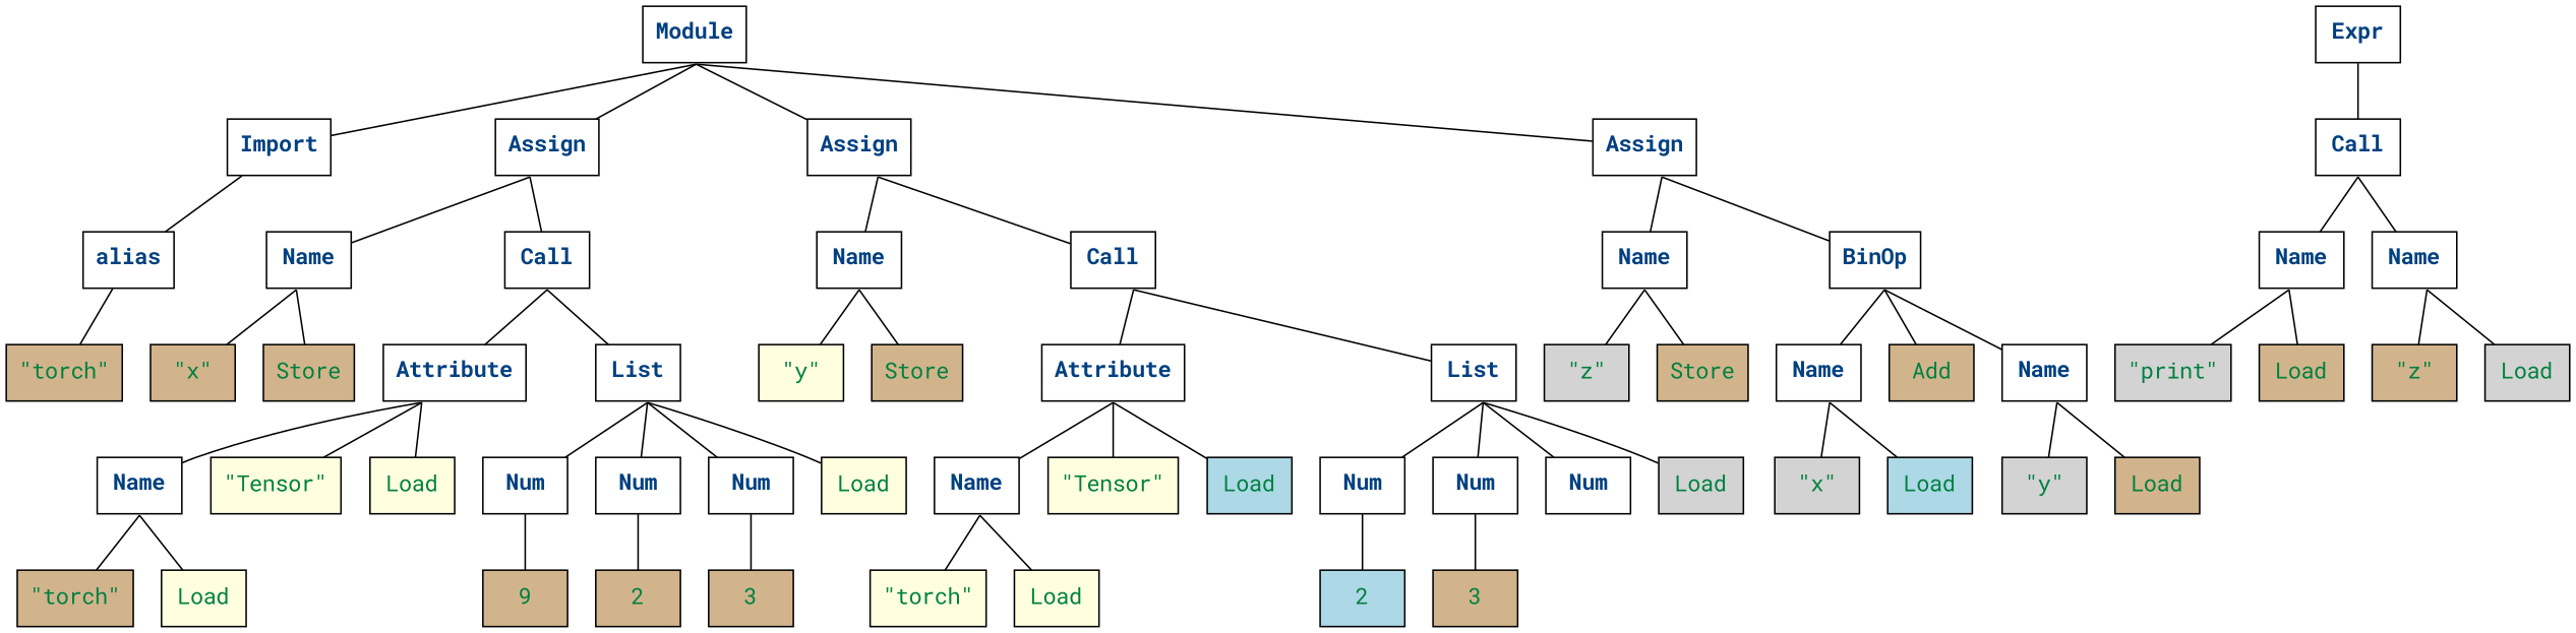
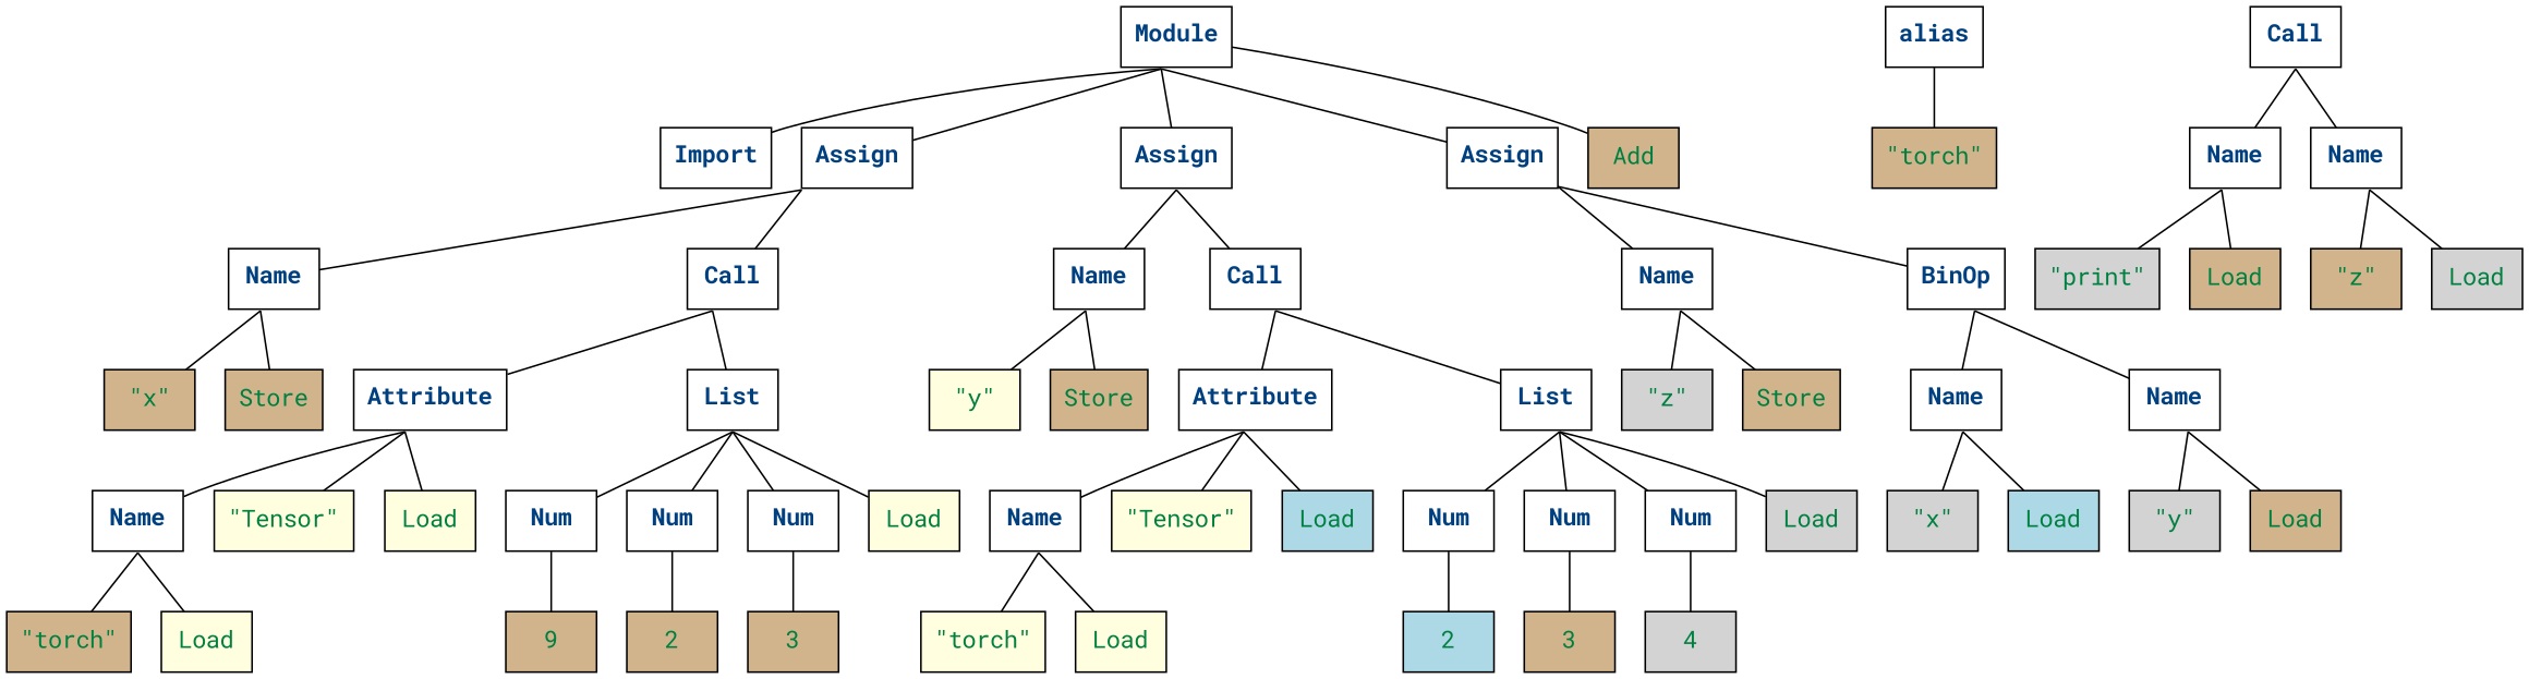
  graph {
    fontname="Roboto Mono"
    node [fontcolor="#008040" fontname="Roboto Mono" shape=box style=filled]
    edge [fontname="Roboto Mono" sametail=t0]
    n1 [fontcolor="#004080" label=<<B>Module</B>> style=""]
    n2 [fontcolor="#004080" label=<<B>Import</B>> style=""]
    n3 [fontcolor="#004080" label=<<B>Assign</B>> style=""]
    n4 [fontcolor="#004080" label=<<B>Assign</B>> style=""]
    n5 [fontcolor="#004080" label=<<B>Assign</B>> style=""]
    n6 [fontcolor="#004080" label=<<B>alias</B>> style=""]
    n7 [fontcolor="#004080" label=<<B>Name</B>> style=""]
    n8 [fontcolor="#004080" label=<<B>Call</B>> style=""]
    n9 [fontcolor="#004080" label=<<B>Name</B>> style=""]
    n10 [fontcolor="#004080" label=<<B>Call</B>> style=""]
    n11 [fontcolor="#004080" label=<<B>Name</B>> style=""]
    n12 [fontcolor="#004080" label=<<B>BinOp</B>> style=""]
-   n13 [fontcolor="#004080" label=<<B>Expr</B>> style=""]
    n14 [fontcolor="#004080" label=<<B>Call</B>> style=""]
    n15 [fillcolor=tan label="\"torch\""]
    n16 [fillcolor=tan label="\"x\""]
    n17 [fillcolor=tan label=Store]
    n18 [fontcolor="#004080" label=<<B>Attribute</B>> style=""]
    n19 [fontcolor="#004080" label=<<B>List</B>> style=""]
    n20 [fontcolor="#004080" label=<<B>Name</B>> style=""]
    n21 [fillcolor=lightyellow label="\"Tensor\""]
    n22 [fillcolor=lightyellow label=Load]
    n23 [fontcolor="#004080" label=<<B>Num</B>> style=""]
    n24 [fontcolor="#004080" label=<<B>Num</B>> style=""]
    n25 [fontcolor="#004080" label=<<B>Num</B>> style=""]
    n26 [fillcolor=lightyellow label=Load]
    n27 [fillcolor=tan label="\"torch\""]
    n28 [fillcolor=lightyellow label=Load]
    n29 [fillcolor=tan label=9]
    n30 [fillcolor=tan label=2]
    n31 [fillcolor=tan label=3]
    n32 [fillcolor=lightyellow label="\"y\""]
    n33 [fillcolor=tan label=Store]
    n34 [fontcolor="#004080" label=<<B>Attribute</B>> style=""]
    n35 [fontcolor="#004080" label=<<B>List</B>> style=""]
    n36 [fontcolor="#004080" label=<<B>Name</B>> style=""]
    n37 [fillcolor=lightyellow label="\"Tensor\""]
    n38 [fillcolor=lightblue label=Load]
    n39 [fontcolor="#004080" label=<<B>Num</B>> style=""]
    n40 [fontcolor="#004080" label=<<B>Num</B>> style=""]
    n41 [fontcolor="#004080" label=<<B>Num</B>> style=""]
    n42 [fillcolor=lightgrey label=Load]
    n43 [fillcolor=lightyellow label="\"torch\""]
    n44 [fillcolor=lightyellow label=Load]
    n45 [fillcolor=lightblue label=2]
    n46 [fillcolor=tan label=3]
+   n47 [fillcolor=lightgrey label=4]
    n48 [fillcolor=lightgrey label="\"z\""]
    n49 [fillcolor=tan label=Store]
    n50 [fontcolor="#004080" label=<<B>Name</B>> style=""]
    n51 [fillcolor=tan label=Add]
    n52 [fontcolor="#004080" label=<<B>Name</B>> style=""]
    n53 [fillcolor=lightgrey label="\"x\""]
    n54 [fillcolor=lightblue label=Load]
    n55 [fillcolor=lightgrey label="\"y\""]
    n56 [fillcolor=tan label=Load]
    n57 [fontcolor="#004080" label=<<B>Name</B>> style=""]
    n58 [fontcolor="#004080" label=<<B>Name</B>> style=""]
    n59 [fillcolor=lightgrey label="\"print\""]
    n60 [fillcolor=tan label=Load]
    n61 [fillcolor=tan label="\"z\""]
    n62 [fillcolor=lightgrey label=Load]
    n1 -- n2
    n1 -- n3
    n1 -- n4
    n1 -- n5
-   n2 -- n6 [sametail=t1]
    n3 -- n7 [sametail=t4]
    n3 -- n8 [sametail=t4]
    n4 -- n9 [sametail=t23]
    n4 -- n10 [sametail=t23]
    n5 -- n11 [sametail=t42]
    n5 -- n12 [sametail=t42]
    n6 -- n15 [sametail=t2]
    n7 -- n16 [sametail=t5]
    n7 -- n17 [sametail=t5]
    n8 -- n18 [sametail=t8]
    n8 -- n19 [sametail=t8]
    n9 -- n32 [sametail=t24]
    n9 -- n33 [sametail=t24]
    n10 -- n34 [sametail=t27]
    n10 -- n35 [sametail=t27]
    n11 -- n48 [sametail=t43]
    n11 -- n49 [sametail=t43]
    n12 -- n50 [sametail=t46]
-   n12 -- n51 [sametail=t46]
+   n1 -- n51 [sametail=t46]
    n12 -- n52 [sametail=t46]
-   n13 -- n14 [sametail=t54]
    n14 -- n57 [sametail=t55]
    n14 -- n58 [sametail=t55]
    n18 -- n20 [sametail=t9]
    n18 -- n21 [sametail=t9]
    n18 -- n22 [sametail=t9]
    n19 -- n23 [sametail=t15]
    n19 -- n24 [sametail=t15]
    n19 -- n25 [sametail=t15]
    n19 -- n26 [sametail=t15]
    n20 -- n27 [sametail=t10]
    n20 -- n28 [sametail=t10]
    n23 -- n29 [sametail=t16]
    n24 -- n30 [sametail=t18]
    n25 -- n31 [sametail=t20]
    n34 -- n36 [sametail=t28]
    n34 -- n37 [sametail=t28]
    n34 -- n38 [sametail=t28]
    n35 -- n39 [sametail=t34]
    n35 -- n40 [sametail=t34]
    n35 -- n41 [sametail=t34]
    n35 -- n42 [sametail=t34]
    n36 -- n43 [sametail=t29]
    n36 -- n44 [sametail=t29]
    n39 -- n45 [sametail=t35]
    n40 -- n46 [sametail=t37]
+   n41 -- n47 [sametail=t39]
    n50 -- n53 [sametail=t47]
    n50 -- n54 [sametail=t47]
    n52 -- n55 [sametail=t51]
    n52 -- n56 [sametail=t51]
    n57 -- n59 [sametail=t56]
    n57 -- n60 [sametail=t56]
    n58 -- n61 [sametail=t59]
    n58 -- n62 [sametail=t59]
  }
